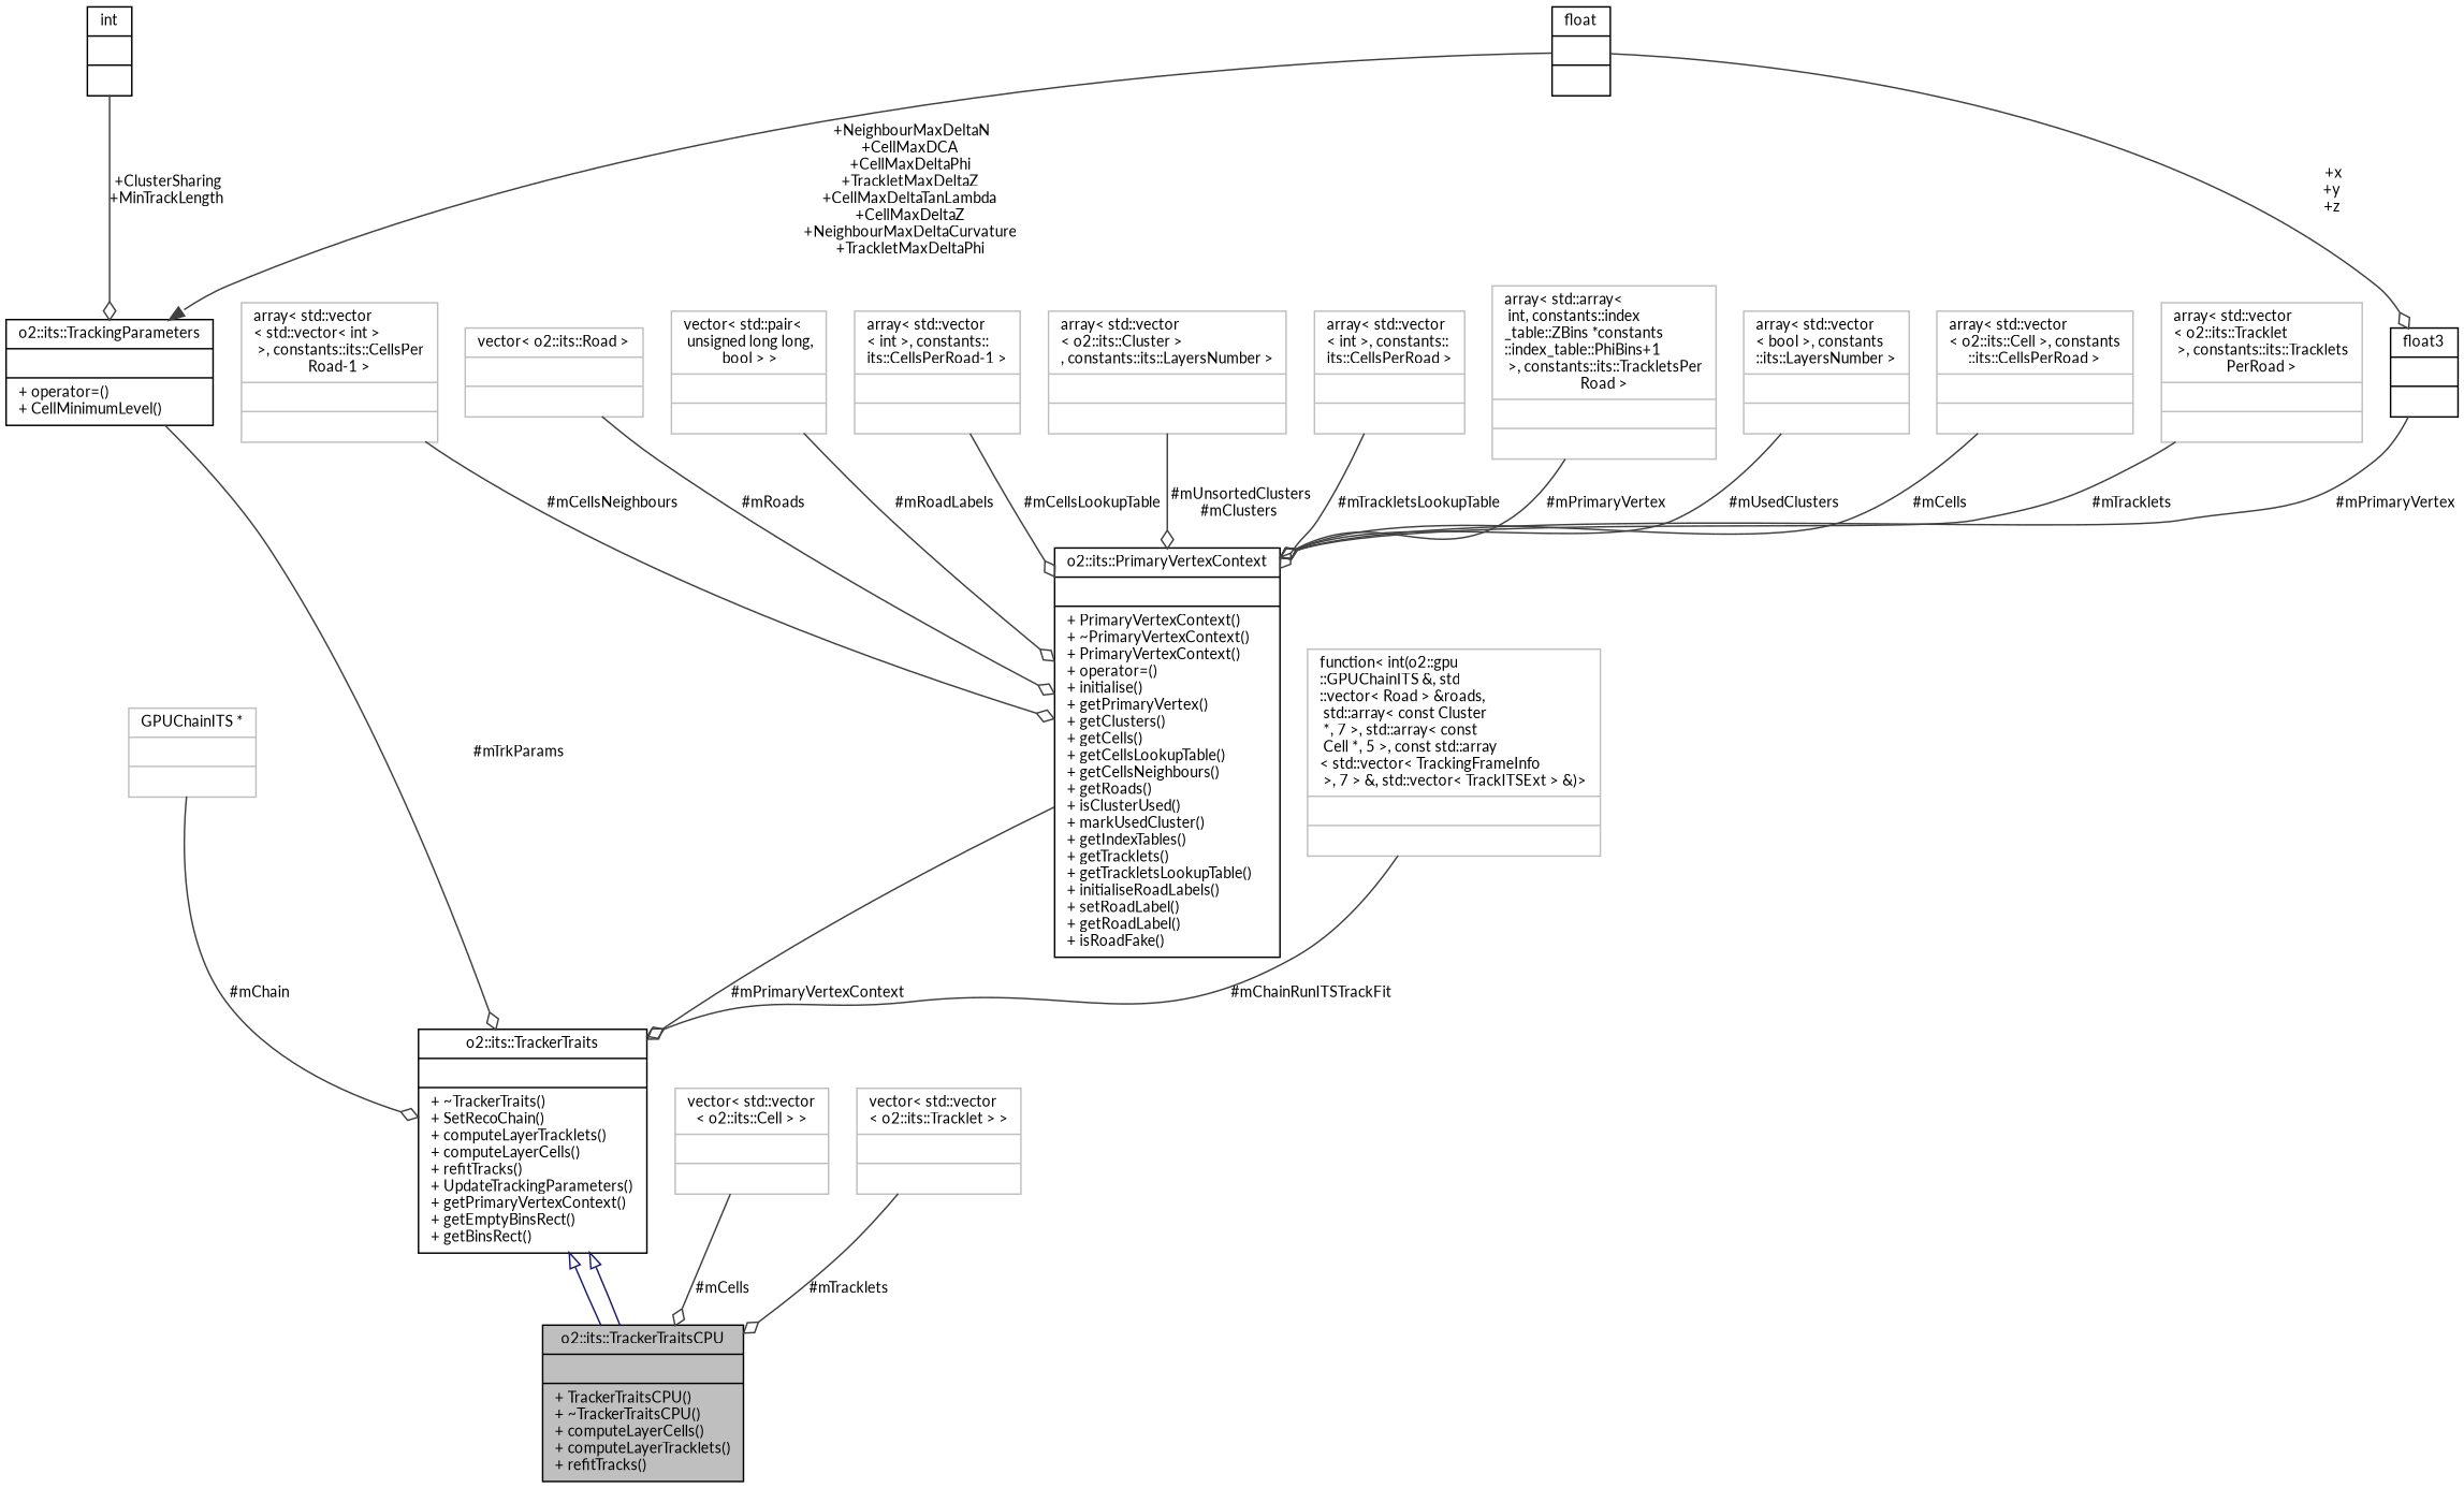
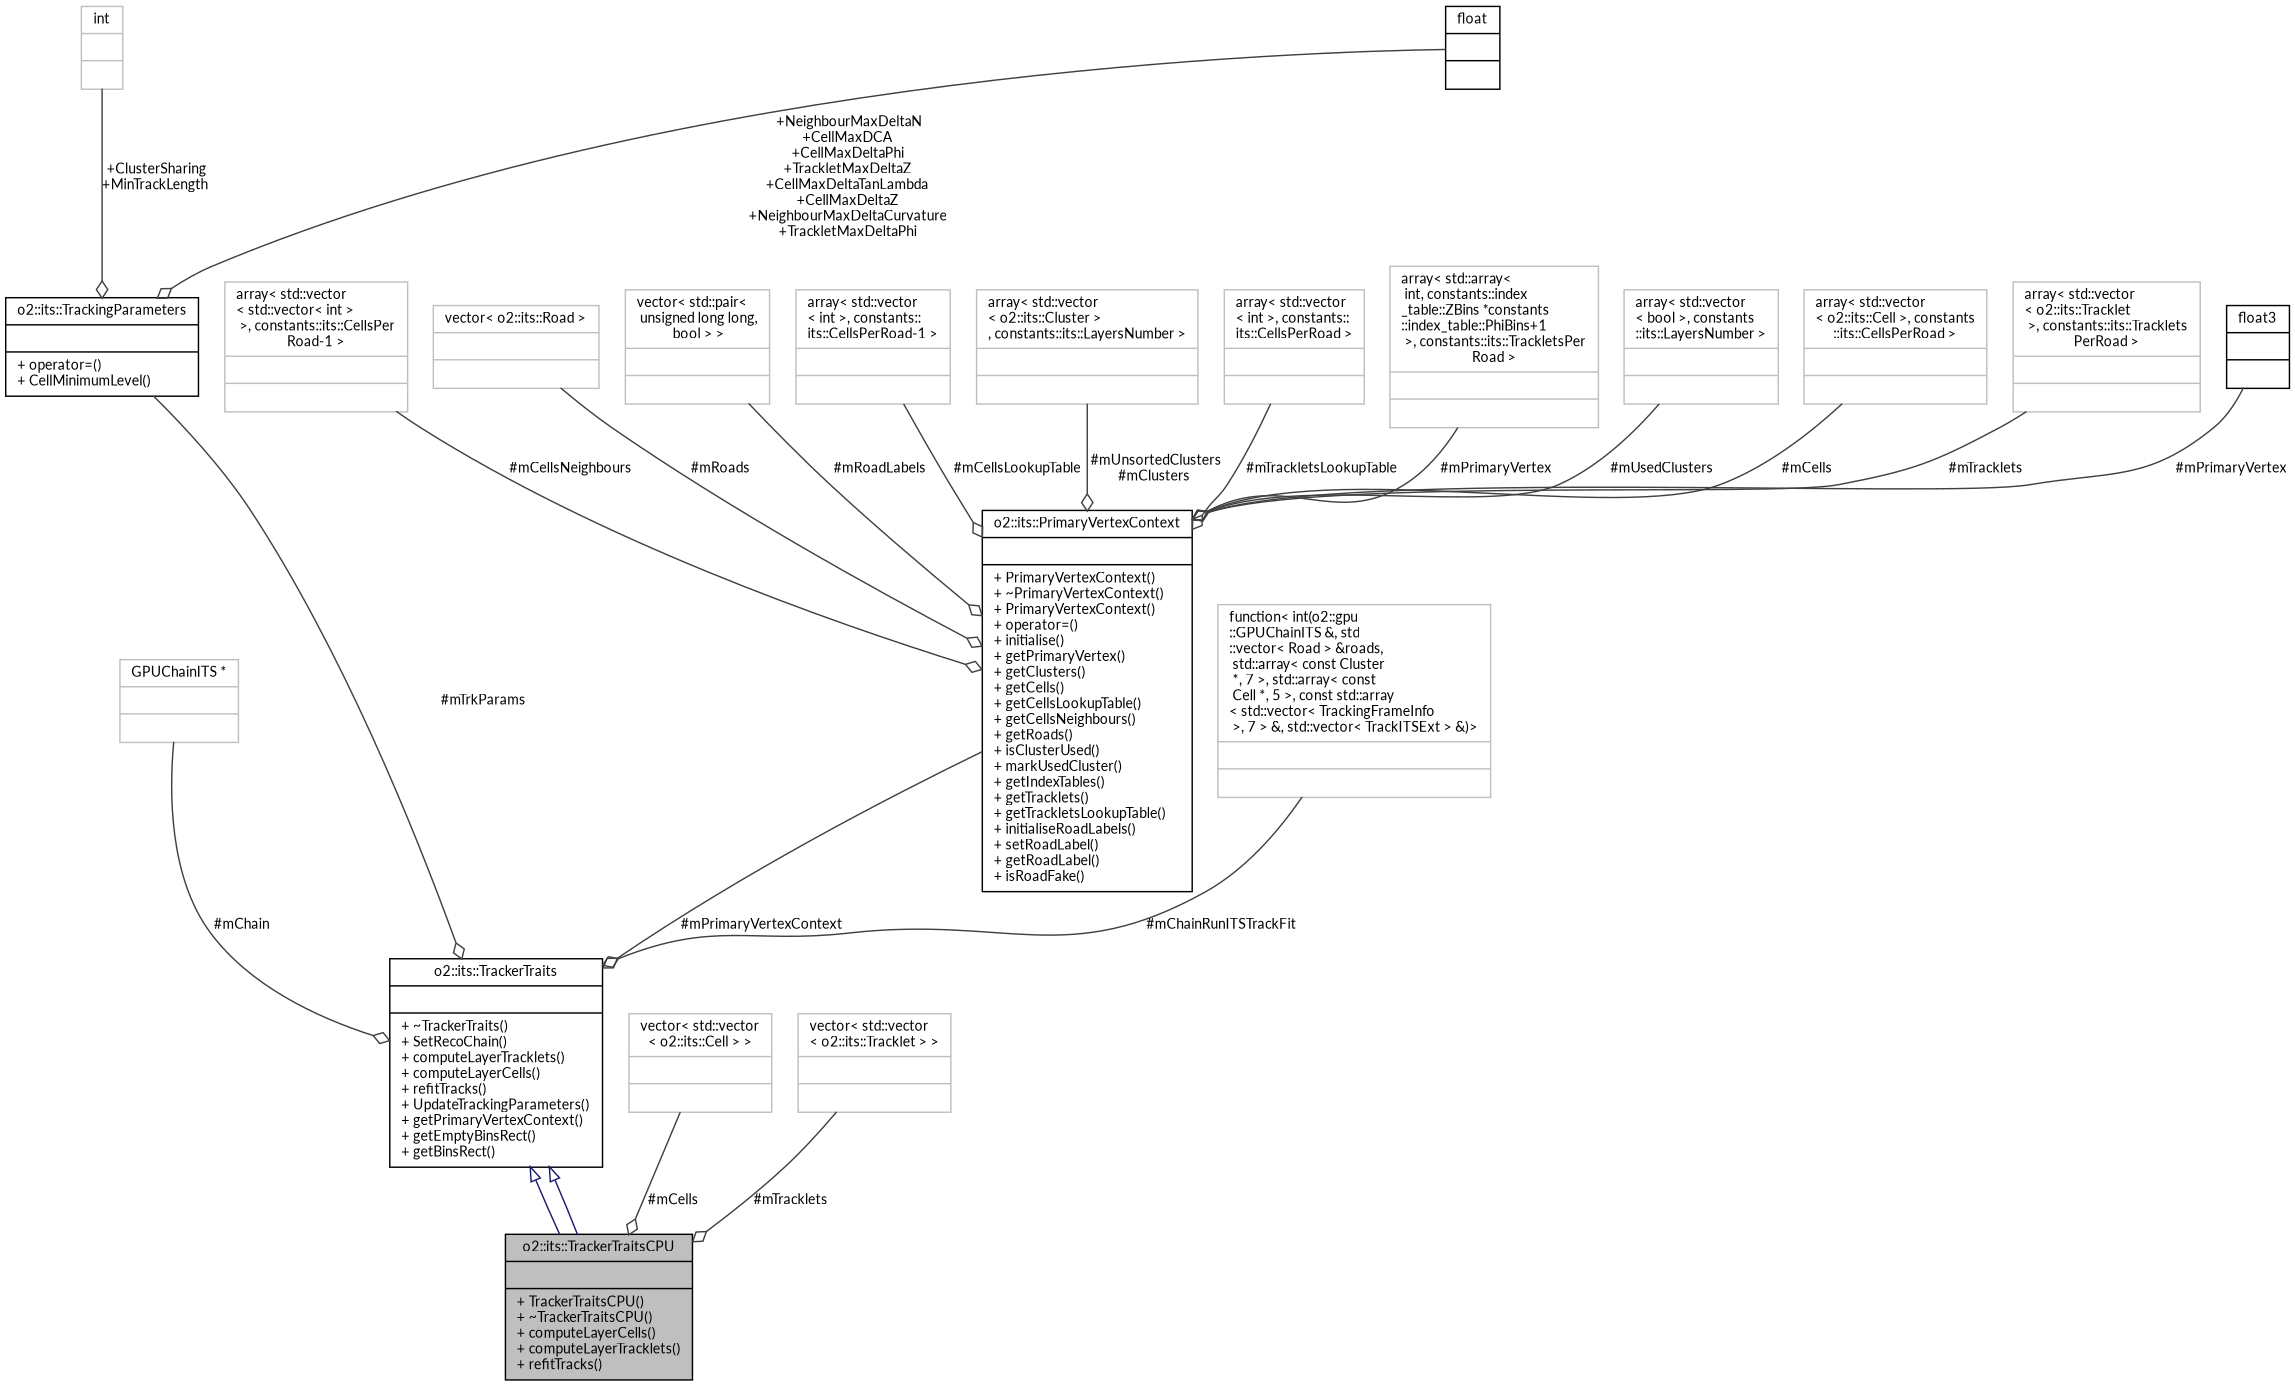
  digraph {
    fontname=Lato
    node [color=grey75 fontname=Lato fontsize=10 shape=record]
    edge [color=grey25 fontname=Lato fontsize=10 labelfontname=Helvetica labelfontsize=10 style=solid arrowhead=odiamond]
    n1 [color=black fillcolor=grey75 fontcolor=black height=0.2 label="{o2::its::TrackerTraitsCPU\n||+ TrackerTraitsCPU()\l+ ~TrackerTraitsCPU()\l+ computeLayerCells()\l+ computeLayerTracklets()\l+ refitTracks()\l}" style=filled width=0.4]
    n2 [color=black height=0.2 label="{o2::its::TrackerTraits\n||+ ~TrackerTraits()\l+ SetRecoChain()\l+ computeLayerTracklets()\l+ computeLayerCells()\l+ refitTracks()\l+ UpdateTrackingParameters()\l+ getPrimaryVertexContext()\l+ getEmptyBinsRect()\l+ getBinsRect()\l}" width=0.4]
    n3 [height=0.2 label="{GPUChainITS *\n||}" width=0.4]
    n4 [color=black height=0.2 label="{o2::its::TrackingParameters\n||+ operator=()\l+ CellMinimumLevel()\l}" width=0.4]
    n5 [color=black height=0.2 label="{float\n||}" width=0.4]
    n6 [color=black height=0.2 label="{float3\n||}" width=0.4]
    n7 [color=black height=0.2 label="{o2::its::PrimaryVertexContext\n||+ PrimaryVertexContext()\l+ ~PrimaryVertexContext()\l+ PrimaryVertexContext()\l+ operator=()\l+ initialise()\l+ getPrimaryVertex()\l+ getClusters()\l+ getCells()\l+ getCellsLookupTable()\l+ getCellsNeighbours()\l+ getRoads()\l+ isClusterUsed()\l+ markUsedCluster()\l+ getIndexTables()\l+ getTracklets()\l+ getTrackletsLookupTable()\l+ initialiseRoadLabels()\l+ setRoadLabel()\l+ getRoadLabel()\l+ isRoadFake()\l}" width=0.4]
-   n8 [color=black height=0.2 label="{int\n||}" width=0.4]
+   n8 [height=0.2 label="{int\n||}" width=0.4]
    n9 [height=0.2 label="{function\< int(o2::gpu\l::GPUChainITS &, std\l::vector\< Road \> &roads,\l std::array\< const Cluster\l *, 7 \>, std::array\< const\l Cell *, 5 \>, const std::array\l\< std::vector\< TrackingFrameInfo\l \>, 7 \> &, std::vector\< TrackITSExt \> &)\>\n||}" width=0.4]
    n10 [height=0.2 label="{array\< std::vector\l\< std::vector\< int \>\l \>, constants::its::CellsPer\lRoad-1 \>\n||}" width=0.4]
    n11 [height=0.2 label="{vector\< o2::its::Road \>\n||}" width=0.4]
    n12 [height=0.2 label="{vector\< std::pair\<\l unsigned long long,\l bool \> \>\n||}" width=0.4]
    n13 [height=0.2 label="{array\< std::vector\l\< int \>, constants::\lits::CellsPerRoad-1 \>\n||}" width=0.4]
    n14 [height=0.2 label="{array\< std::vector\l\< o2::its::Cluster \>\l, constants::its::LayersNumber \>\n||}" width=0.4]
    n15 [height=0.2 label="{array\< std::vector\l\< int \>, constants::\lits::CellsPerRoad \>\n||}" width=0.4]
    n16 [height=0.2 label="{array\< std::array\<\l int, constants::index\l_table::ZBins *constants\l::index_table::PhiBins+1\l \>, constants::its::TrackletsPer\lRoad \>\n||}" width=0.4]
    n17 [height=0.2 label="{array\< std::vector\l\< bool \>, constants\l::its::LayersNumber \>\n||}" width=0.4]
    n18 [height=0.2 label="{array\< std::vector\l\< o2::its::Cell \>, constants\l::its::CellsPerRoad \>\n||}" width=0.4]
    n19 [height=0.2 label="{array\< std::vector\l\< o2::its::Tracklet\l \>, constants::its::Tracklets\lPerRoad \>\n||}" width=0.4]
    n20 [height=0.2 label="{vector\< std::vector\l\< o2::its::Cell \> \>\n||}" width=0.4]
    n21 [height=0.2 label="{vector\< std::vector\l\< o2::its::Tracklet \> \>\n||}" width=0.4]
    n2 -> n1 [arrowtail=onormal color=midnightblue dir=back arrowhead=""]
    n2 -> n1 [arrowtail=onormal color=midnightblue dir=back arrowhead=""]
    n3 -> n2 [label=" #mChain"]
    n4 -> n2 [label=" #mTrkParams"]
-   n5 -> n4 [arrowhead=normal label=" +NeighbourMaxDeltaN\n+CellMaxDCA\n+CellMaxDeltaPhi\n+TrackletMaxDeltaZ\n+CellMaxDeltaTanLambda\n+CellMaxDeltaZ\n+NeighbourMaxDeltaCurvature\n+TrackletMaxDeltaPhi"]
-   n5 -> n6 [label=" +x\n+y\n+z"]
+   n5 -> n4 [label=" +NeighbourMaxDeltaN\n+CellMaxDCA\n+CellMaxDeltaPhi\n+TrackletMaxDeltaZ\n+CellMaxDeltaTanLambda\n+CellMaxDeltaZ\n+NeighbourMaxDeltaCurvature\n+TrackletMaxDeltaPhi"]
    n6 -> n7 [label=" #mPrimaryVertex"]
    n7 -> n2 [label=" #mPrimaryVertexContext"]
    n8 -> n4 [label=" +ClusterSharing\n+MinTrackLength"]
    n9 -> n2 [label=" #mChainRunITSTrackFit"]
    n10 -> n7 [label=" #mCellsNeighbours"]
    n11 -> n7 [label=" #mRoads"]
    n12 -> n7 [label=" #mRoadLabels"]
    n13 -> n7 [label=" #mCellsLookupTable"]
    n14 -> n7 [label=" #mUnsortedClusters\n#mClusters"]
    n15 -> n7 [label=" #mTrackletsLookupTable"]
    n16 -> n7 [label=" #mPrimaryVertex"]
    n17 -> n7 [label=" #mUsedClusters"]
    n18 -> n7 [label=" #mCells"]
    n19 -> n7 [label=" #mTracklets"]
    n20 -> n1 [label=" #mCells"]
    n21 -> n1 [label=" #mTracklets"]
  }
